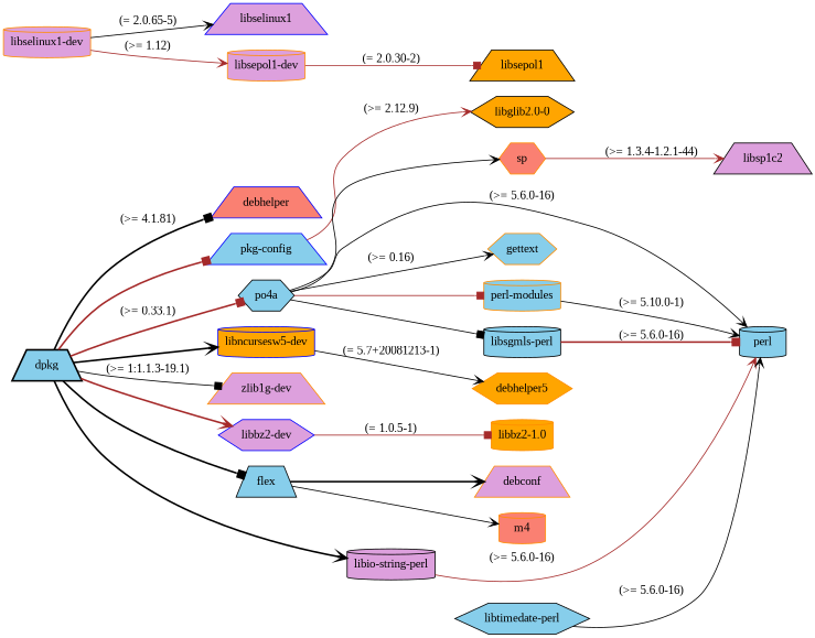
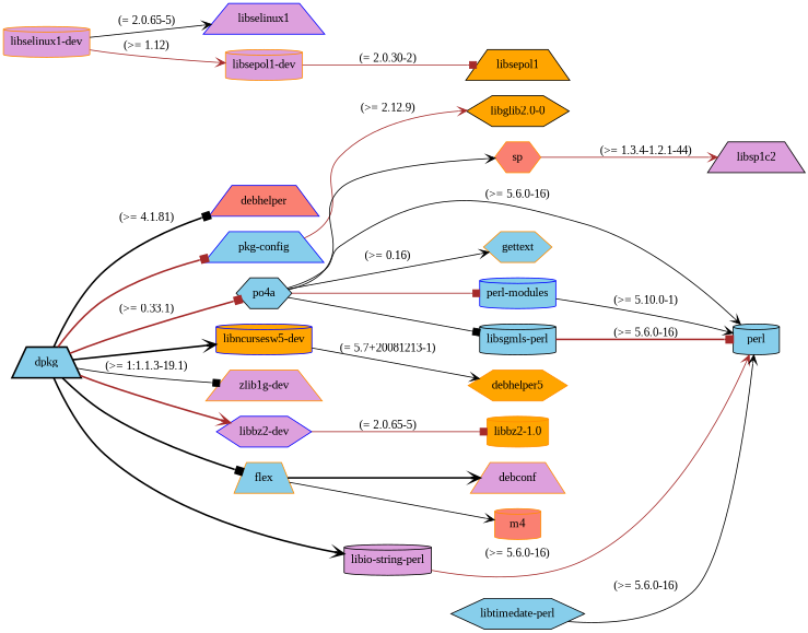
  digraph {
    fontname="Liberation Serif"
    rankdir=LR
    node [color=black fillcolor=skyblue fontname="Liberation Serif" shape=trapezium style=filled]
    edge [arrowhead=vee color=black fontname="Liberation Serif"]
    dpkg [style="setlinewidth(2),filled"]
    debhelper [color=blue fillcolor=salmon]
    "pkg-config" [color=blue]
    po4a [shape=hexagon]
    "libncursesw5-dev" [color=blue fillcolor=orange shape=cylinder]
    "zlib1g-dev" [color=darkorange fillcolor=plum]
    "libbz2-dev" [color=blue fillcolor=plum shape=hexagon]
-   flex
+   flex [color=darkorange]
    "libio-string-perl" [fillcolor=plum shape=cylinder]
    "libglib2.0-0" [fillcolor=orange shape=hexagon]
    perl [shape=cylinder]
    gettext [color=darkorange shape=hexagon]
-   "perl-modules" [color=darkorange shape=cylinder]
+   "perl-modules" [color=blue shape=cylinder]
    "libsgmls-perl" [shape=cylinder]
    sp [color=darkorange fillcolor=salmon shape=hexagon]
    n16 [color=darkorange fillcolor=orange label=debhelper5 shape=hexagon]
    "libbz2-1.0" [color=darkorange fillcolor=orange shape=cylinder]
    m4 [color=darkorange fillcolor=salmon shape=cylinder]
    debconf [color=darkorange fillcolor=plum]
    "libselinux1-dev" [color=darkorange fillcolor=plum shape=cylinder]
    libselinux1 [color=blue fillcolor=plum]
    "libsepol1-dev" [color=darkorange fillcolor=plum shape=cylinder]
    "libtimedate-perl" [shape=hexagon]
    libsp1c2 [fillcolor=plum]
    libsepol1 [fillcolor=orange]
    dpkg -> debhelper [arrowhead=box label="(>= 4.1.81)" style=bold]
    dpkg -> "pkg-config" [arrowhead=box color=brown style=bold]
    dpkg -> po4a [arrowhead=box color=brown label="(>= 0.33.1)" style=bold]
    dpkg -> "libncursesw5-dev" [style=bold]
    dpkg -> "zlib1g-dev" [arrowhead=box label="(>= 1:1.1.3-19.1)" style=solid]
    dpkg -> "libbz2-dev" [color=brown style=bold]
    dpkg -> flex [arrowhead=box style=bold]
    dpkg -> "libio-string-perl" [style=bold]
    "pkg-config" -> "libglib2.0-0" [color=brown label="(>= 2.12.9)"]
    po4a -> perl [label="(>= 5.6.0-16)"]
    po4a -> gettext [label="(>= 0.16)"]
    po4a -> "perl-modules" [arrowhead=box color=brown]
    po4a -> "libsgmls-perl" [arrowhead=box]
    po4a -> sp
    "libncursesw5-dev" -> n16 [label="(= 5.7+20081213-1)"]
-   "libbz2-dev" -> "libbz2-1.0" [arrowhead=box color=brown label="(= 1.0.5-1)"]
+   "libbz2-dev" -> "libbz2-1.0" [arrowhead=box color=brown label="(= 2.0.65-5)"]
    flex -> m4
    flex -> debconf [style=bold]
    "libio-string-perl" -> perl [color=brown label="(>= 5.6.0-16)"]
    "perl-modules" -> perl [label="(>= 5.10.0-1)"]
    "libsgmls-perl" -> perl [arrowhead=box color=brown label="(>= 5.6.0-16)" style=bold]
    sp -> libsp1c2 [color=brown label="(>= 1.3.4-1.2.1-44)"]
    "libselinux1-dev" -> libselinux1 [label="(= 2.0.65-5)"]
    "libselinux1-dev" -> "libsepol1-dev" [color=brown label="(>= 1.12)"]
    "libsepol1-dev" -> libsepol1 [arrowhead=box color=brown label="(= 2.0.30-2)"]
    "libtimedate-perl" -> perl [label="(>= 5.6.0-16)"]
  }
